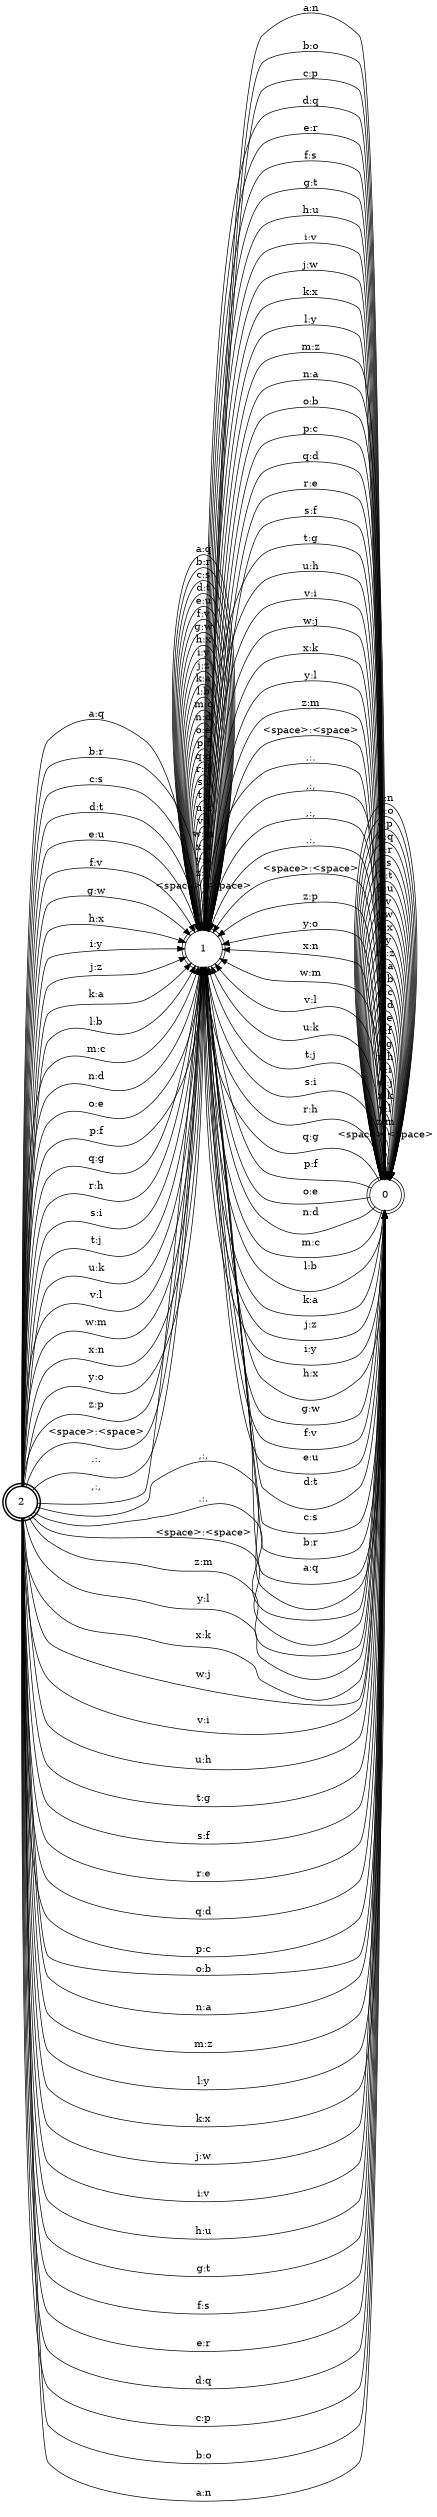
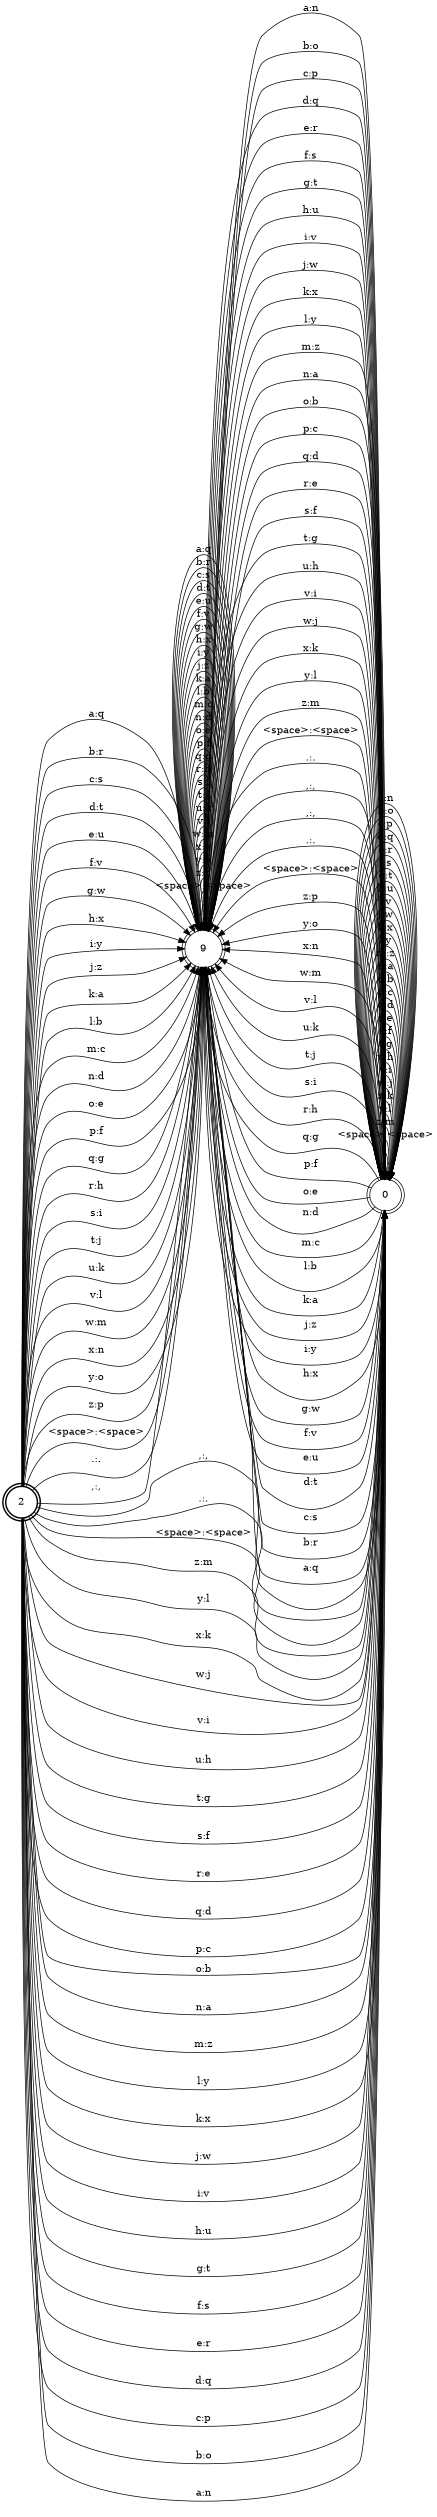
  digraph {
    nodesep=0.25
    rankdir=LR
    ranksep=0.4
    node [fontsize=14 shape=doublecircle style=solid]
    edge [fontsize=14]
    n1 [label=2 style=bold]
-   n2 [label=1]
+   n2 [label=9]
    n3 [label=0]
    n1 -> n2 [label="a:q"]
    n1 -> n2 [label="b:r"]
    n1 -> n2 [label="c:s"]
    n1 -> n2 [label="d:t"]
    n1 -> n2 [label="e:u"]
    n1 -> n2 [label="f:v"]
    n1 -> n2 [label="g:w"]
    n1 -> n2 [label="h:x"]
    n1 -> n2 [label="i:y"]
    n1 -> n2 [label="j:z"]
    n1 -> n2 [label="k:a"]
    n1 -> n2 [label="l:b"]
    n1 -> n2 [label="m:c"]
    n1 -> n2 [label="n:d"]
    n1 -> n2 [label="o:e"]
    n1 -> n2 [label="p:f"]
    n1 -> n2 [label="q:g"]
    n1 -> n2 [label="r:h"]
    n1 -> n2 [label="s:i"]
    n1 -> n2 [label="t:j"]
    n1 -> n2 [label="u:k"]
    n1 -> n2 [label="v:l"]
    n1 -> n2 [label="w:m"]
    n1 -> n2 [label="x:n"]
    n1 -> n2 [label="y:o"]
    n1 -> n2 [label="z:p"]
    n1 -> n2 [label="<space>:<space>"]
    n1 -> n2 [label=".:."]
    n1 -> n2 [label=",:,"]
    n1 -> n3 [label=",:,"]
    n1 -> n3 [label=".:."]
    n1 -> n3 [label="<space>:<space>"]
    n1 -> n3 [label="z:m"]
    n1 -> n3 [label="y:l"]
    n1 -> n3 [label="x:k"]
    n1 -> n3 [label="w:j"]
    n1 -> n3 [label="v:i"]
    n1 -> n3 [label="u:h"]
    n1 -> n3 [label="t:g"]
    n1 -> n3 [label="s:f"]
    n1 -> n3 [label="r:e"]
    n1 -> n3 [label="q:d"]
    n1 -> n3 [label="p:c"]
    n1 -> n3 [label="o:b"]
    n1 -> n3 [label="n:a"]
    n1 -> n3 [label="m:z"]
    n1 -> n3 [label="l:y"]
    n1 -> n3 [label="k:x"]
    n1 -> n3 [label="j:w"]
    n1 -> n3 [label="i:v"]
    n1 -> n3 [label="h:u"]
    n1 -> n3 [label="g:t"]
    n1 -> n3 [label="f:s"]
    n1 -> n3 [label="e:r"]
    n1 -> n3 [label="d:q"]
    n1 -> n3 [label="c:p"]
    n1 -> n3 [label="b:o"]
    n1 -> n3 [label="a:n"]
    n2 -> n2 [label=",:,"]
    n2 -> n2 [label=".:."]
    n2 -> n2 [label="<space>:<space>"]
    n2 -> n2 [label="z:p"]
    n2 -> n2 [label="y:o"]
    n2 -> n2 [label="x:n"]
    n2 -> n2 [label="w:m"]
    n2 -> n2 [label="v:l"]
    n2 -> n2 [label="u:k"]
    n2 -> n2 [label="t:j"]
    n2 -> n2 [label="s:i"]
    n2 -> n2 [label="r:h"]
    n2 -> n2 [label="q:g"]
    n2 -> n2 [label="p:f"]
    n2 -> n2 [label="o:e"]
    n2 -> n2 [label="n:d"]
    n2 -> n2 [label="m:c"]
    n2 -> n2 [label="l:b"]
    n2 -> n2 [label="k:a"]
    n2 -> n2 [label="j:z"]
    n2 -> n2 [label="i:y"]
    n2 -> n2 [label="h:x"]
    n2 -> n2 [label="g:w"]
    n2 -> n2 [label="f:v"]
    n2 -> n2 [label="e:u"]
    n2 -> n2 [label="d:t"]
    n2 -> n2 [label="c:s"]
    n2 -> n2 [label="b:r"]
    n2 -> n2 [label="a:q"]
    n2 -> n3 [label="a:n"]
    n2 -> n3 [label="b:o"]
    n2 -> n3 [label="c:p"]
    n2 -> n3 [label="d:q"]
    n2 -> n3 [label="e:r"]
    n2 -> n3 [label="f:s"]
    n2 -> n3 [label="g:t"]
    n2 -> n3 [label="h:u"]
    n2 -> n3 [label="i:v"]
    n2 -> n3 [label="j:w"]
    n2 -> n3 [label="k:x"]
    n2 -> n3 [label="l:y"]
    n2 -> n3 [label="m:z"]
    n2 -> n3 [label="n:a"]
    n2 -> n3 [label="o:b"]
    n2 -> n3 [label="p:c"]
    n2 -> n3 [label="q:d"]
    n2 -> n3 [label="r:e"]
    n2 -> n3 [label="s:f"]
    n2 -> n3 [label="t:g"]
    n2 -> n3 [label="u:h"]
    n2 -> n3 [label="v:i"]
    n2 -> n3 [label="w:j"]
    n2 -> n3 [label="x:k"]
    n2 -> n3 [label="y:l"]
    n2 -> n3 [label="z:m"]
    n2 -> n3 [label="<space>:<space>"]
    n2 -> n3 [label=".:."]
    n2 -> n3 [label=",:,"]
    n3 -> n2 [label=",:,"]
    n3 -> n2 [label=".:."]
    n3 -> n2 [label="<space>:<space>"]
    n3 -> n2 [label="z:p"]
    n3 -> n2 [label="y:o"]
    n3 -> n2 [label="x:n"]
    n3 -> n2 [label="w:m"]
    n3 -> n2 [label="v:l"]
    n3 -> n2 [label="u:k"]
    n3 -> n2 [label="t:j"]
    n3 -> n2 [label="s:i"]
    n3 -> n2 [label="r:h"]
    n3 -> n2 [label="q:g"]
    n3 -> n2 [label="p:f"]
    n3 -> n2 [label="o:e"]
    n3 -> n2 [label="n:d"]
    n3 -> n2 [label="m:c"]
    n3 -> n2 [label="l:b"]
    n3 -> n2 [label="k:a"]
    n3 -> n2 [label="j:z"]
    n3 -> n2 [label="i:y"]
    n3 -> n2 [label="h:x"]
    n3 -> n2 [label="g:w"]
    n3 -> n2 [label="f:v"]
    n3 -> n2 [label="e:u"]
    n3 -> n2 [label="d:t"]
    n3 -> n2 [label="c:s"]
    n3 -> n2 [label="b:r"]
    n3 -> n2 [label="a:q"]
    n3 -> n3 [label=",:,"]
    n3 -> n3 [label=".:."]
    n3 -> n3 [label="<space>:<space>"]
    n3 -> n3 [label="z:m"]
    n3 -> n3 [label="y:l"]
    n3 -> n3 [label="x:k"]
    n3 -> n3 [label="w:j"]
    n3 -> n3 [label="v:i"]
    n3 -> n3 [label="u:h"]
    n3 -> n3 [label="t:g"]
    n3 -> n3 [label="s:f"]
    n3 -> n3 [label="r:e"]
    n3 -> n3 [label="q:d"]
    n3 -> n3 [label="p:c"]
    n3 -> n3 [label="o:b"]
    n3 -> n3 [label="n:a"]
    n3 -> n3 [label="m:z"]
    n3 -> n3 [label="l:y"]
    n3 -> n3 [label="k:x"]
    n3 -> n3 [label="j:w"]
    n3 -> n3 [label="i:v"]
    n3 -> n3 [label="h:u"]
    n3 -> n3 [label="g:t"]
    n3 -> n3 [label="f:s"]
    n3 -> n3 [label="e:r"]
    n3 -> n3 [label="d:q"]
    n3 -> n3 [label="c:p"]
    n3 -> n3 [label="b:o"]
    n3 -> n3 [label="a:n"]
  }
